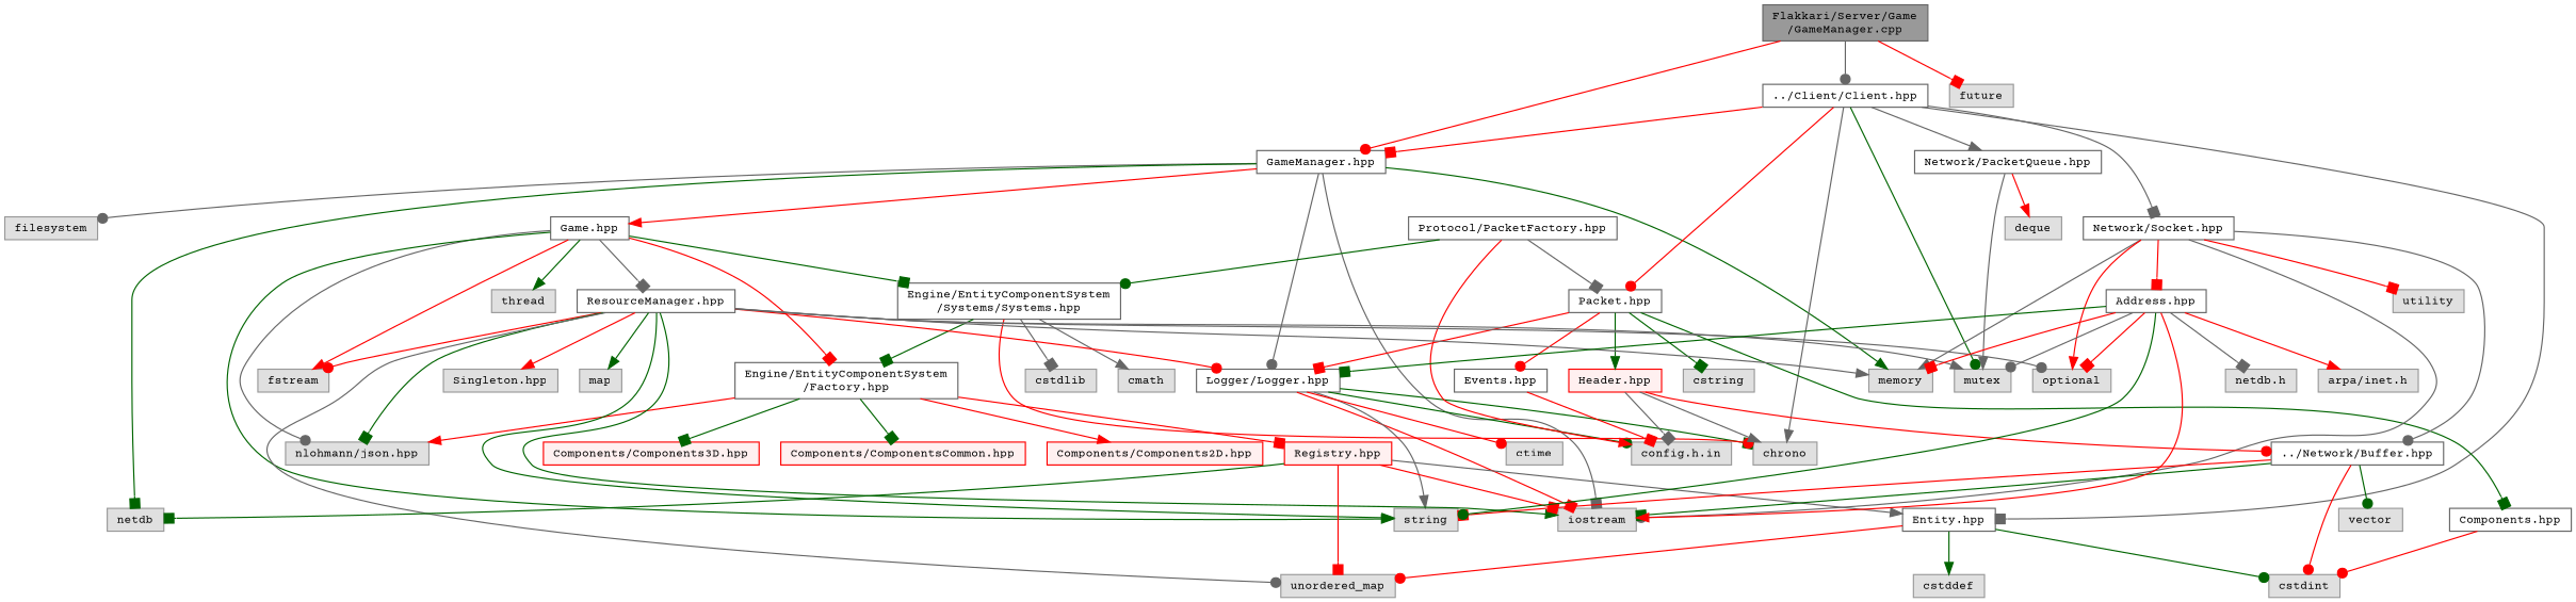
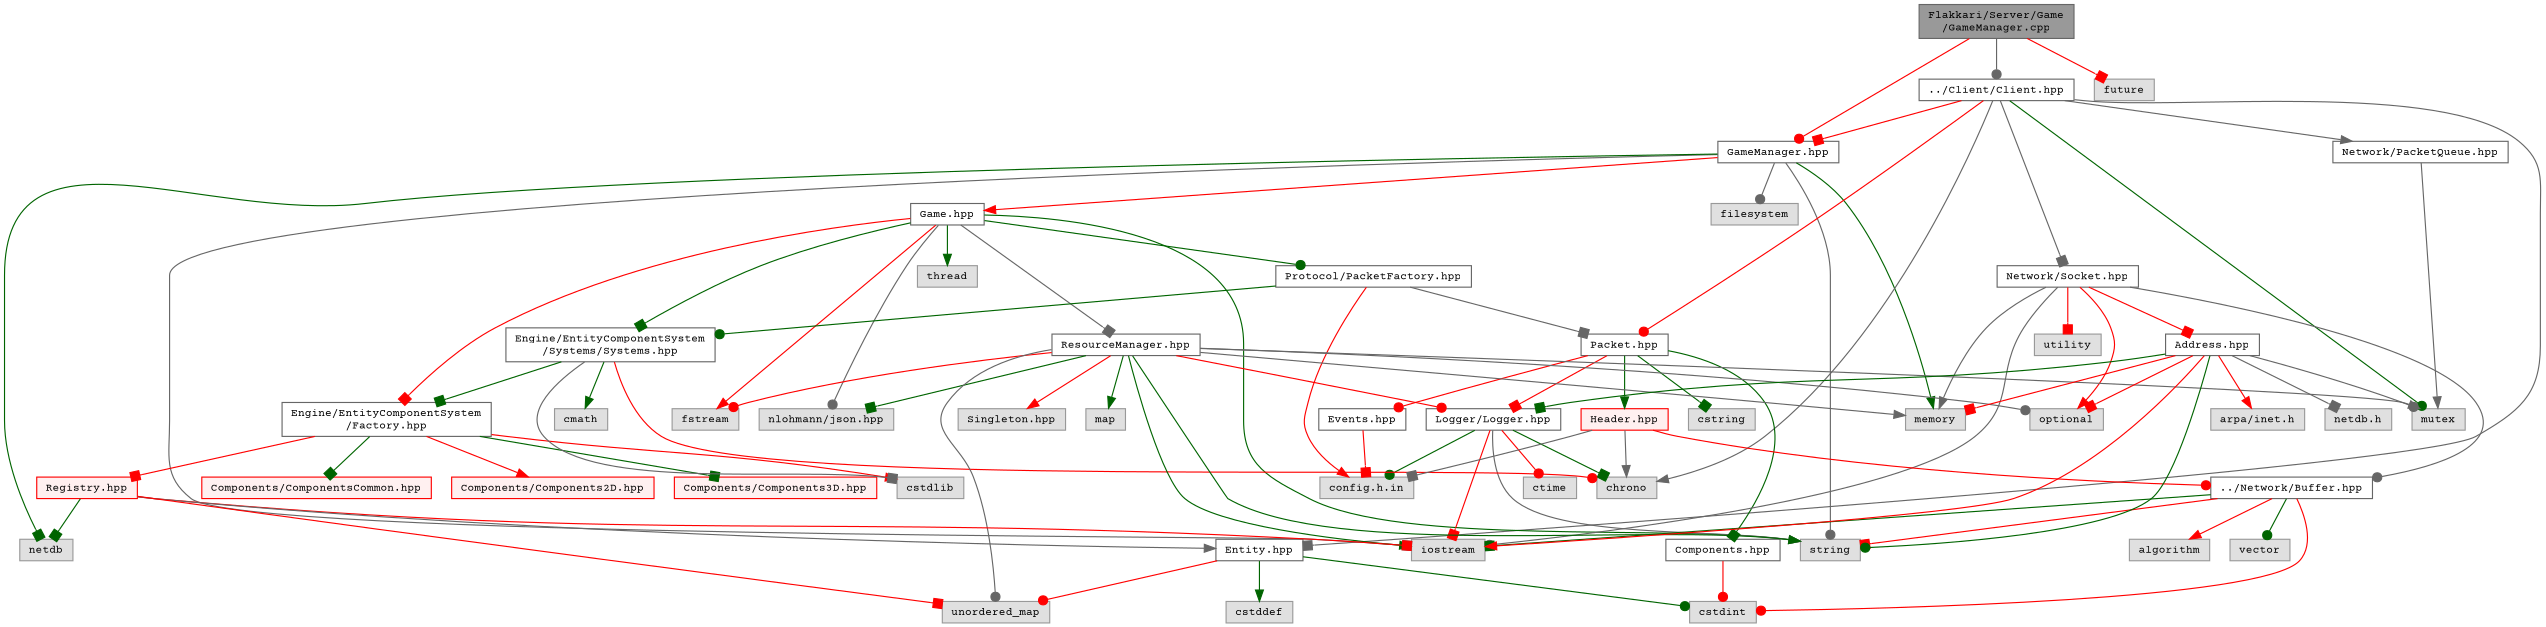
  digraph {
    fontname="Courier Prime"
    node [color=grey60 fillcolor="#E0E0E0" fontname="Courier Prime" fontsize=10 shape=box style=filled]
    edge [arrowhead=box color=red fontname="Courier Prime" fontsize=10 labelfontname=Helvetica labelfontsize=10 style=solid]
    n1 [color=gray40 fillcolor=grey60 fontcolor=black height=0.2 label="Flakkari/Server/Game\l/GameManager.cpp" width=0.4]
    n2 [color=grey40 fillcolor=white height=0.2 label="GameManager.hpp" width=0.4]
    n3 [color=grey40 fillcolor=white height=0.2 label="../Client/Client.hpp" width=0.4]
    n4 [height=0.2 label=future width=0.4]
    n5 [height=0.2 label=filesystem width=0.4]
    n6 [height=0.2 label=iostream width=0.4]
    n7 [height=0.2 label=memory width=0.4]
    n8 [height=0.2 label=netdb width=0.4]
    n9 [color=grey40 fillcolor=white height=0.2 label="Game.hpp" width=0.4]
    n10 [color=grey40 fillcolor=white height=0.2 label="Logger/Logger.hpp" width=0.4]
    n11 [color=grey40 fillcolor=white height=0.2 label="Entity.hpp" width=0.4]
    n12 [height=0.2 label=chrono width=0.4]
    n13 [color=grey40 fillcolor=white height=0.2 label="Packet.hpp" width=0.4]
    n14 [height=0.2 label=mutex width=0.4]
    n15 [color=grey40 fillcolor=white height=0.2 label="Network/PacketQueue.hpp" width=0.4]
    n16 [color=grey40 fillcolor=white height=0.2 label="Network/Socket.hpp" width=0.4]
    n17 [height=0.2 label=fstream width=0.4]
    n18 [height=0.2 label="nlohmann/json.hpp" width=0.4]
    n19 [height=0.2 label=string width=0.4]
    n20 [height=0.2 label=thread width=0.4]
    n21 [color=grey40 fillcolor=white height=0.2 label="Engine/EntityComponentSystem\l/Factory.hpp" width=0.4]
    n22 [color=grey40 fillcolor=white height=0.2 label="Engine/EntityComponentSystem\l/Systems/Systems.hpp" width=0.4]
    n23 [color=grey40 fillcolor=white height=0.2 label="Protocol/PacketFactory.hpp" width=0.4]
    n24 [color=grey40 fillcolor=white height=0.2 label="ResourceManager.hpp" width=0.4]
    n25 [height=0.2 label="config.h.in" width=0.4]
    n26 [height=0.2 label=ctime width=0.4]
    n27 [color=red fillcolor="#FFF0F0" height=0.2 label="Registry.hpp" width=0.4]
    n28 [color=red fillcolor="#FFF0F0" height=0.2 label="Components/Components2D.hpp" width=0.4]
    n29 [color=red fillcolor="#FFF0F0" height=0.2 label="Components/Components3D.hpp" width=0.4]
    n30 [color=red fillcolor="#FFF0F0" height=0.2 label="Components/ComponentsCommon.hpp" width=0.4]
    n31 [height=0.2 label=cmath width=0.4]
    n32 [height=0.2 label=cstdlib width=0.4]
    n33 [height=0.2 label=unordered_map width=0.4]
    n34 [height=0.2 label="Singleton.hpp" width=0.4]
    n35 [height=0.2 label=map width=0.4]
    n36 [height=0.2 label=optional width=0.4]
    n37 [height=0.2 label=cstddef width=0.4]
    n38 [height=0.2 label=cstdint width=0.4]
    n39 [color=grey40 fillcolor=white height=0.2 label="Components.hpp" width=0.4]
    n40 [color=grey40 fillcolor=white height=0.2 label="Events.hpp" width=0.4]
    n41 [color=red fillcolor="#FFF0F0" height=0.2 label="Header.hpp" width=0.4]
    n42 [height=0.2 label=cstring width=0.4]
    n43 [color=grey40 fillcolor=white height=0.2 label="../Network/Buffer.hpp" width=0.4]
+   n44 [height=0.2 label=algorithm width=0.4]
    n45 [height=0.2 label=vector width=0.4]
-   n46 [height=0.2 label=deque width=0.4]
    n47 [color=grey40 fillcolor=white height=0.2 label="Address.hpp" width=0.4]
    n48 [height=0.2 label=utility width=0.4]
    n49 [height=0.2 label="arpa/inet.h" width=0.4]
    n50 [height=0.2 label="netdb.h" width=0.4]
    n1 -> n2 [arrowhead=dot]
    n1 -> n3 [arrowhead=dot color=gray40]
    n1 -> n4
    n2 -> n5 [arrowhead=dot color=gray40]
    n2 -> n6 [color=gray40]
    n2 -> n7 [arrowhead=normal color=darkgreen]
    n2 -> n8 [color=darkgreen]
    n2 -> n9 [arrowhead=normal]
-   n2 -> n10 [arrowhead=dot color=gray40]
+   n2 -> n19 [arrowhead=dot color=gray40]
    n3 -> n2
    n3 -> n11 [color=gray40]
    n3 -> n12 [arrowhead=normal color=gray40]
    n3 -> n13 [arrowhead=dot]
    n3 -> n14 [arrowhead=dot color=darkgreen]
    n3 -> n15 [arrowhead=normal color=gray40]
    n3 -> n16 [color=gray40]
    n9 -> n17 [arrowhead=normal]
    n9 -> n18 [arrowhead=dot color=gray40]
    n9 -> n19 [arrowhead=normal color=darkgreen]
    n9 -> n20 [arrowhead=normal color=darkgreen]
    n9 -> n21
    n9 -> n22 [color=darkgreen]
+   n9 -> n23 [arrowhead=dot color=darkgreen]
    n9 -> n24 [color=gray40]
    n10 -> n6
    n10 -> n12 [color=darkgreen]
    n10 -> n19 [arrowhead=normal color=gray40]
    n10 -> n25 [arrowhead=dot color=darkgreen]
    n10 -> n26 [arrowhead=dot]
    n11 -> n33 [arrowhead=dot]
    n11 -> n37 [arrowhead=normal color=darkgreen]
    n11 -> n38 [arrowhead=dot color=darkgreen]
    n13 -> n10
    n13 -> n39 [color=darkgreen]
    n13 -> n40 [arrowhead=dot]
    n13 -> n41 [arrowhead=normal color=darkgreen]
    n13 -> n42 [color=darkgreen]
    n15 -> n14 [arrowhead=normal color=gray40]
-   n15 -> n46 [arrowhead=normal]
    n16 -> n6 [arrowhead=dot color=gray40]
    n16 -> n7 [arrowhead=normal color=gray40]
    n16 -> n36 [arrowhead=normal]
    n16 -> n43 [arrowhead=dot color=gray40]
    n16 -> n47
    n16 -> n48
-   n21 -> n18 [arrowhead=normal]
+   n21 -> n32 [arrowhead=normal]
    n21 -> n27
    n21 -> n28 [arrowhead=normal]
    n21 -> n29 [color=darkgreen]
    n21 -> n30 [color=darkgreen]
    n22 -> n12 [arrowhead=dot]
    n22 -> n21 [color=darkgreen]
-   n22 -> n31 [arrowhead=normal color=gray40]
+   n22 -> n31 [arrowhead=normal color=darkgreen]
    n22 -> n32 [color=gray40]
    n23 -> n13 [color=gray40]
    n23 -> n22 [arrowhead=dot color=darkgreen]
    n23 -> n25 [arrowhead=normal]
    n24 -> n6 [arrowhead=normal color=darkgreen]
    n24 -> n7 [arrowhead=normal color=gray40]
    n24 -> n10 [arrowhead=dot]
    n24 -> n14 [arrowhead=normal color=gray40]
    n24 -> n17 [arrowhead=dot]
    n24 -> n18 [color=darkgreen]
    n24 -> n19 [arrowhead=normal color=darkgreen]
    n24 -> n33 [arrowhead=dot color=gray40]
    n24 -> n34 [arrowhead=normal]
    n24 -> n35 [arrowhead=normal color=darkgreen]
    n24 -> n36 [arrowhead=dot color=gray40]
    n27 -> n6
    n27 -> n8 [color=darkgreen]
    n27 -> n11 [arrowhead=normal color=gray40]
    n27 -> n33
    n39 -> n38 [arrowhead=dot]
    n40 -> n25
    n41 -> n12 [arrowhead=normal color=gray40]
    n41 -> n25 [color=gray40]
    n41 -> n43 [arrowhead=dot]
    n43 -> n6 [color=darkgreen]
    n43 -> n19
    n43 -> n38 [arrowhead=dot]
+   n43 -> n44 [arrowhead=normal]
    n43 -> n45 [arrowhead=dot color=darkgreen]
    n47 -> n6 [arrowhead=normal]
    n47 -> n7
    n47 -> n10 [color=darkgreen]
    n47 -> n14 [arrowhead=dot color=gray40]
    n47 -> n19 [arrowhead=dot color=darkgreen]
    n47 -> n36
    n47 -> n49 [arrowhead=normal]
    n47 -> n50 [color=gray40]
  }
